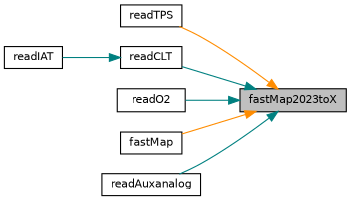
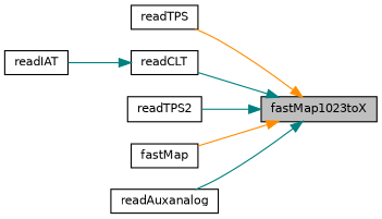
  digraph {
    rankdir=RL
    node [color=black fillcolor=white fontname=Helvetica fontsize=10 shape=record style=filled]
    edge [color=teal dir=back fontname=Helvetica fontsize=10 labelfontname=Helvetica labelfontsize=10 style=solid]
-   n1 [fillcolor=grey75 fontcolor=black height=0.2 label=fastMap2023toX width=0.4]
+   n1 [fillcolor=grey75 fontcolor=black height=0.2 label=fastMap1023toX width=0.4]
    n2 [height=0.2 label=readTPS width=0.4]
    n3 [height=0.2 label=readCLT width=0.4]
-   n4 [height=0.2 label=readO2 width=0.4]
+   n4 [height=0.2 label=readTPS2 width=0.4]
    n5 [height=0.2 label=fastMap width=0.4]
    n6 [height=0.2 label=readAuxanalog width=0.4]
    n7 [height=0.2 label=readIAT width=0.4]
    n1 -> n2 [color=darkorange]
    n1 -> n3
    n1 -> n4
    n1 -> n5 [color=darkorange]
    n1 -> n6
    n3 -> n7
  }
